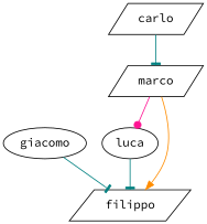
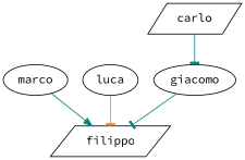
  digraph {
    fontname="Source Code Pro"
    node [fontname="Source Code Pro" shape=ellipse]
    edge [arrowhead=tee color=darkorange fontname="Source Code Pro"]
-   marco [shape=parallelogram]
+   marco
    luca
    filippo [shape=parallelogram]
    carlo [shape=parallelogram]
    giacomo
-   marco -> luca [arrowhead=dot color=deeppink]
-   marco -> filippo [arrowhead=normal]
-   luca -> filippo [color=teal]
-   carlo -> marco [color=teal]
+   marco -> filippo [arrowhead=normal color=teal]
+   luca -> filippo
+   carlo -> giacomo [color=teal]
    giacomo -> filippo [color=teal]
  }
